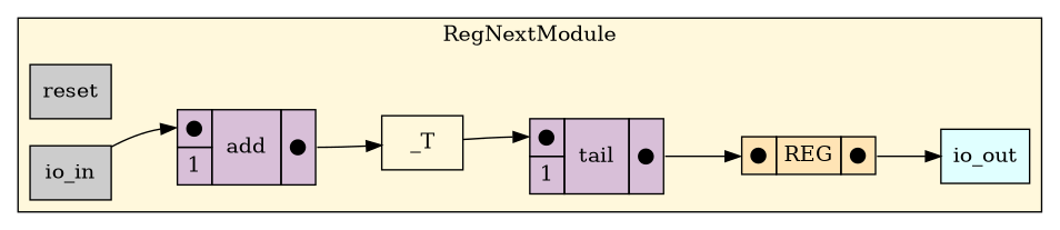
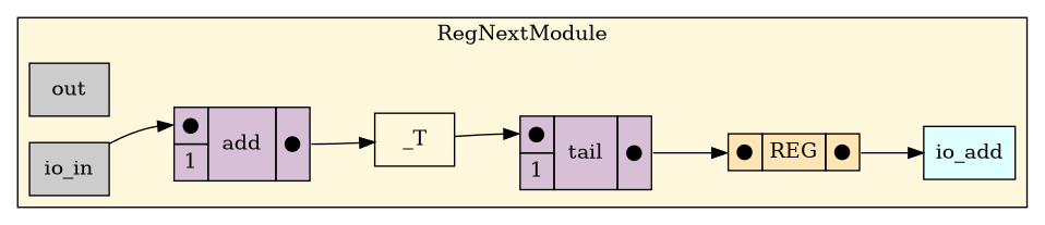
  digraph {
    rankdir=LR
    node [shape=rectangle]
    edge [tailport=out]
-   n1 [fillcolor="#CCCCCC" label=reset rank=0 style=filled]
+   n1 [fillcolor="#CCCCCC" label=out rank=0 style=filled]
    n2 [fillcolor="#CCCCCC" label=io_in rank=0 style=filled]
    n3 [label=< <TABLE BORDER="0" CELLBORDER="1" CELLSPACING="0" CELLPADDING="4" BGCOLOR="#D8BFD8">   <TR>     <TD PORT="in1">&#x25cf;</TD>     <TD ROWSPAN="2" > add </TD>     <TD ROWSPAN="2" PORT="out">&#x25cf;</TD>   </TR>   <TR>     <TD PORT="in2">1</TD>   </TR> </TABLE>> shape=plaintext]
-   n4 [fillcolor="#E0FFFF" label=io_out rank=1000 style=filled]
+   n4 [fillcolor="#E0FFFF" label=io_add rank=1000 style=filled]
    n5 [label=_T]
    n6 [label=< <TABLE BORDER="0" CELLBORDER="1" CELLSPACING="0" CELLPADDING="4" BGCOLOR="#D8BFD8">   <TR>     <TD PORT="in1">&#x25cf;</TD>     <TD ROWSPAN="2" > tail </TD>     <TD ROWSPAN="2" PORT="out">&#x25cf;</TD>   </TR>   <TR>     <TD>1</TD>   </TR> </TABLE>> shape=plaintext]
    n7 [label=< <TABLE BORDER="0" CELLBORDER="1" CELLSPACING="0" CELLPADDING="4" BGCOLOR="#FFE4B5">   <TR>     <TD PORT="in">&#x25cf;</TD>     <TD>REG</TD>     <TD PORT="out">&#x25cf;</TD>   </TR> </TABLE>> shape=plaintext]
    subgraph cluster_1 {
      bgcolor="#FFF8DC"
      label=RegNextModule
      n1
      n2
      n3
      n4
      n5
      n6
      n7
    }
    n2 -> n3 [headport=in1]
    n3 -> n5
    n5 -> n6 [headport=in1]
    n6 -> n7 [headport=in]
    n7 -> n4
  }
